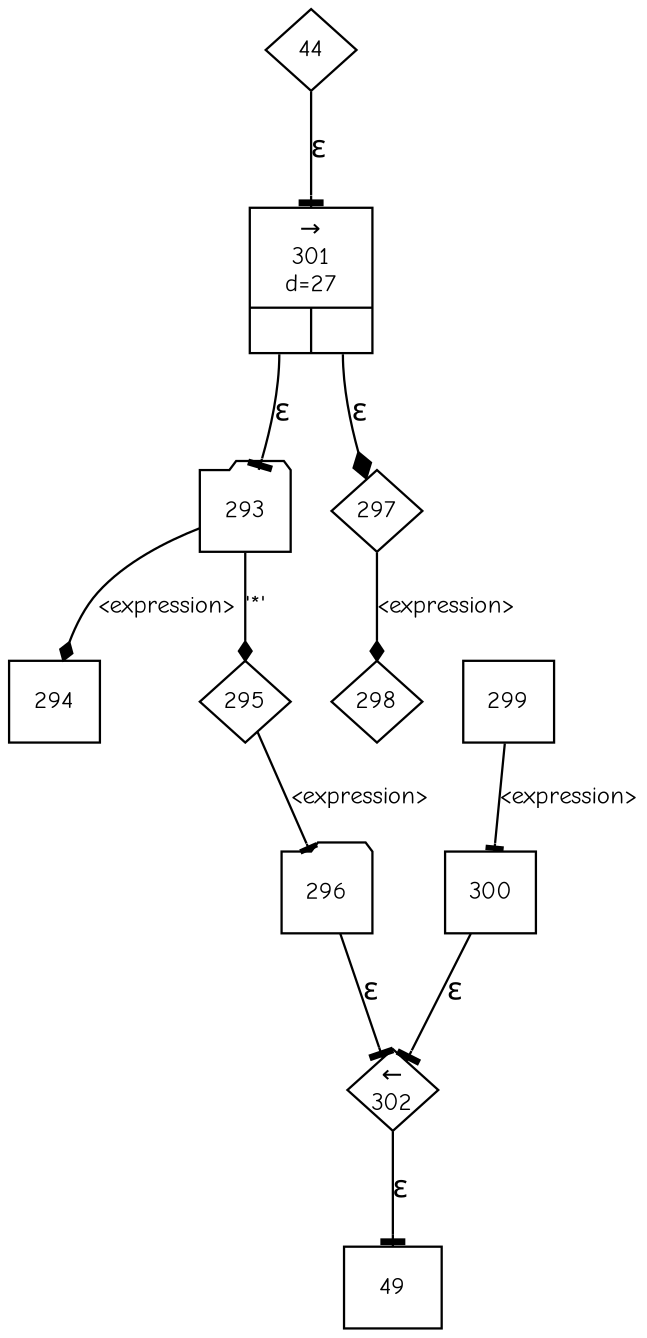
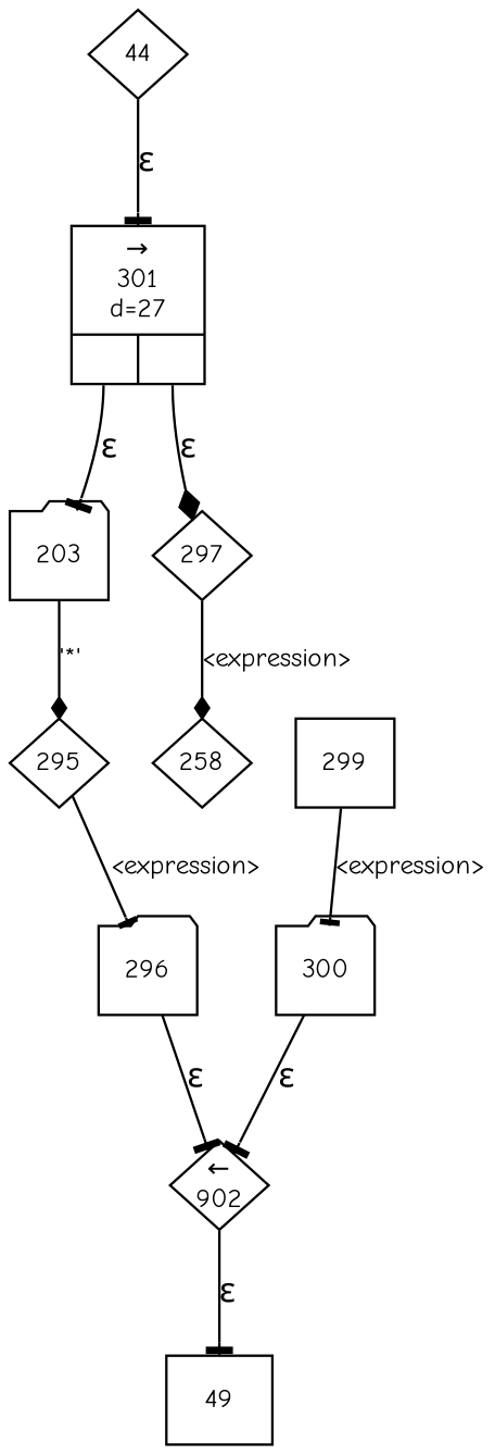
  digraph {
    fontname="Comic Neue"
    rankdir=TB
    node [fixedsize=true fontname="Comic Neue" fontsize=11 shape=diamond peripheries=1]
    edge [arrowhead=tee fontname="Comic Neue"]
    n1 [label=49 shape=box width=.6 peripheries=""]
-   n2 [label=293 shape=folder width=.55]
-   n3 [label=294 shape=box width=.55]
+   n2 [label=203 shape=folder width=.55]
    n4 [label=295 width=.55]
    n5 [label=296 shape=folder width=.55]
-   n6 [label="&larr;\n302" width=.55]
+   n6 [label="&larr;\n902" width=.55]
    n7 [label=297 width=.55]
-   n8 [label=298 width=.55]
+   n8 [label=258 width=.55]
    n9 [label=299 shape=box width=.55]
-   n10 [label=300 shape=box width=.55]
+   n10 [label=300 shape=folder width=.55]
    n11 [label=44 width=.55]
    n12 [fixedsize=false label="{&rarr;\n301\nd=27|{<p0>|<p1>}}" shape=record]
-   n2 -> n3 [arrowhead=diamond arrowsize=.7 fontsize=11 label="<expression>"]
    n2 -> n4 [arrowhead=diamond arrowsize=.7 fontsize=11 label="'*'"]
    n4 -> n5 [arrowsize=.7 fontsize=11 label="<expression>"]
    n5 -> n6 [label="&epsilon;"]
    n6 -> n1 [label="&epsilon;"]
    n7 -> n8 [arrowhead=diamond arrowsize=.7 fontsize=11 label="<expression>"]
    n9 -> n10 [arrowsize=.7 fontsize=11 label="<expression>"]
    n10 -> n6 [label="&epsilon;"]
    n11 -> n12 [label="&epsilon;"]
    n12 -> n2 [label="&epsilon;" tailport=p0]
    n12 -> n7 [arrowhead=diamond label="&epsilon;" tailport=p1]
  }
